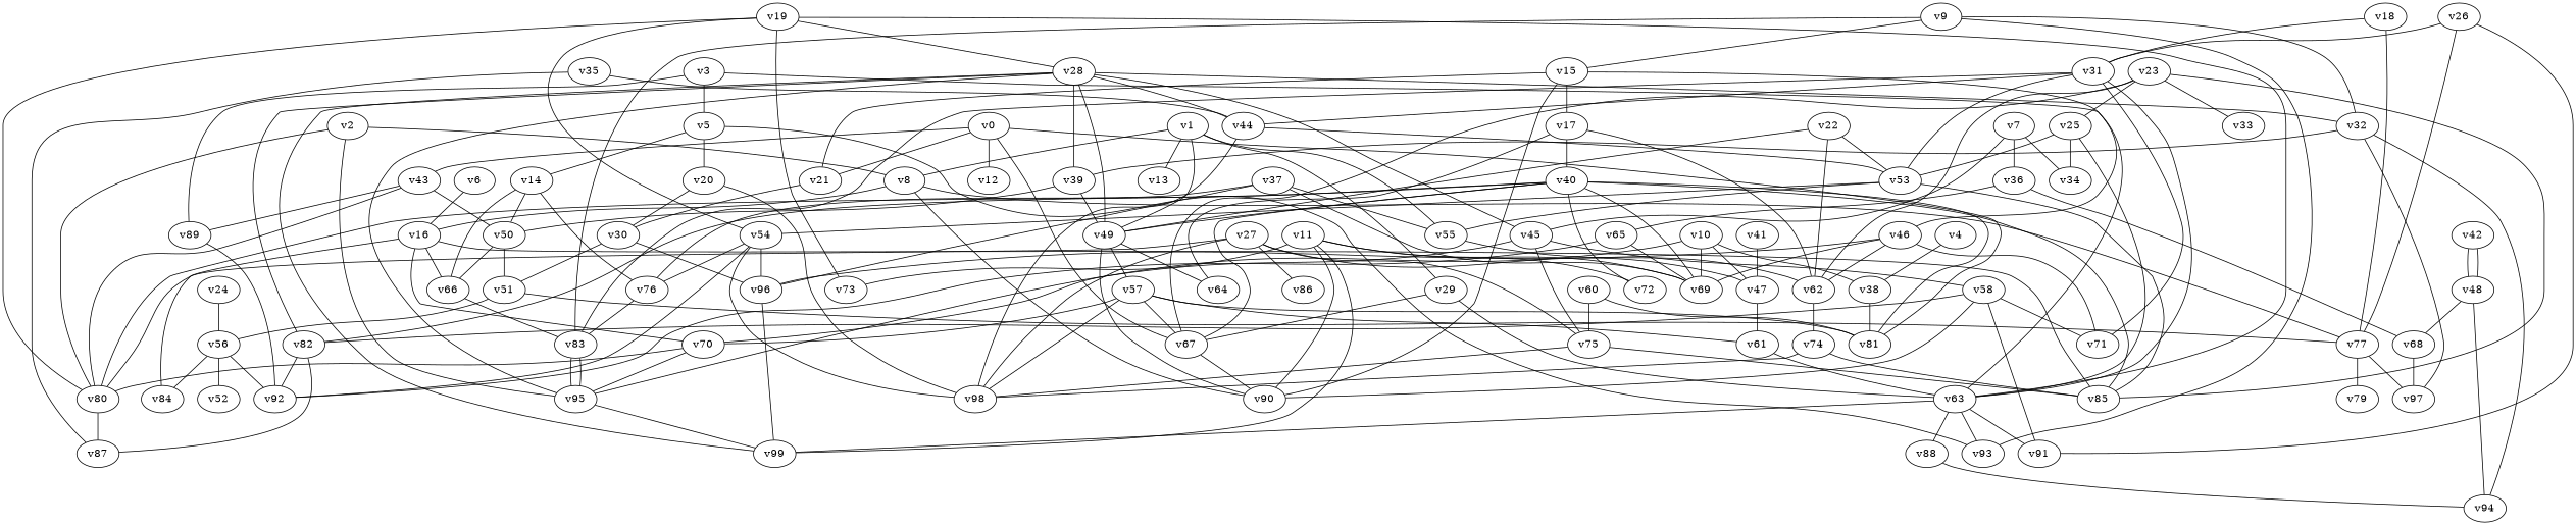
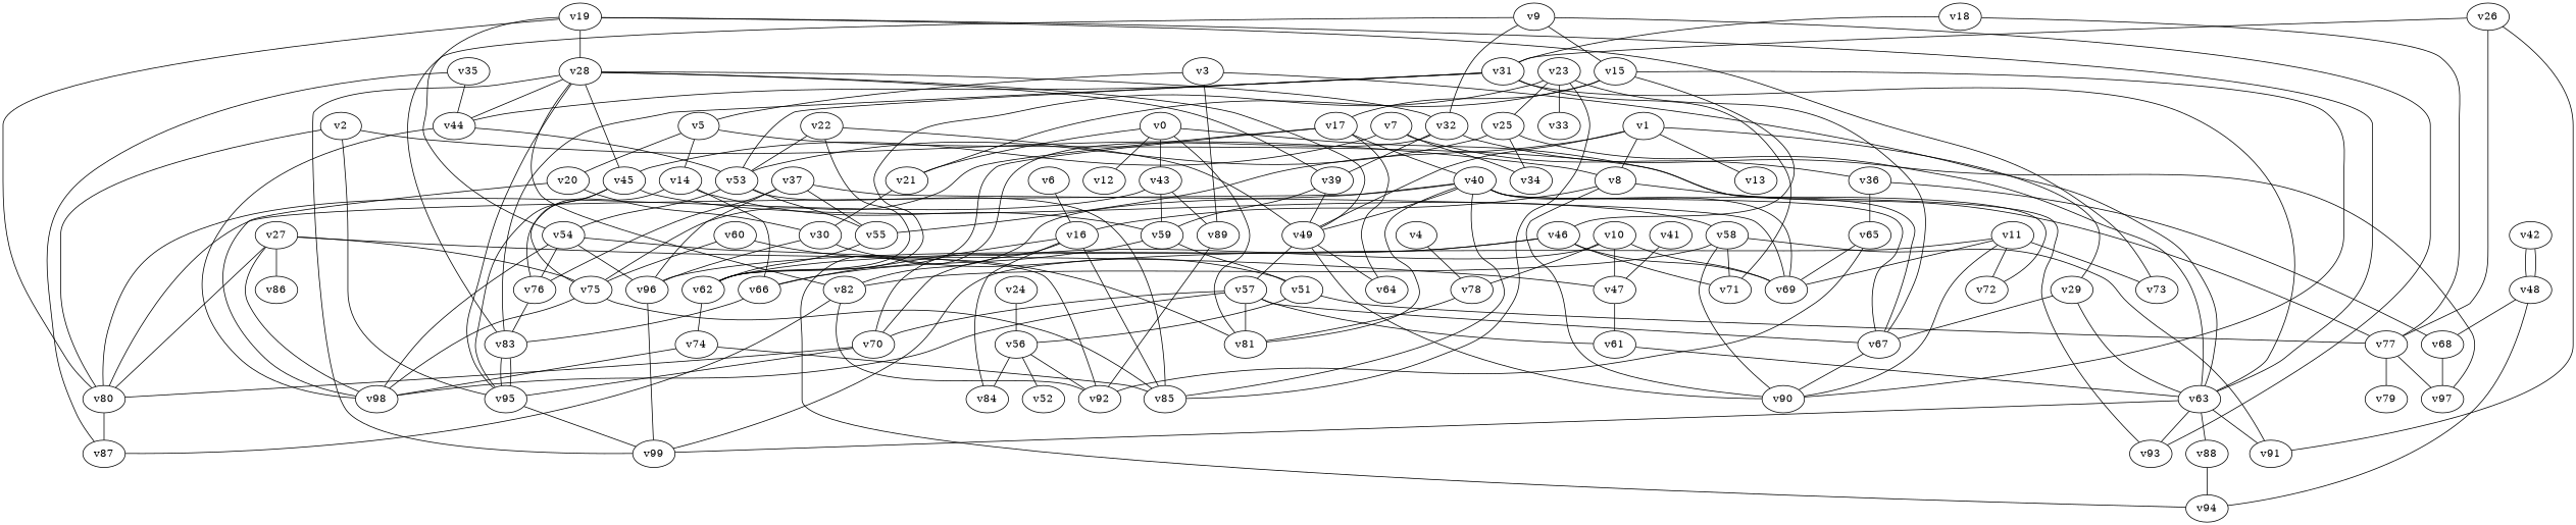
  graph {
    v35
    v87
    v44
    v98
    v53
    v21
    v30
    v96
    v51
    v99
    v77
    v56
    v15
    v90
    v17
    v46
    v75
    v62
    v64
    v40
    v71
    v69
    v48
    v94
    v68
    v97
    v1
    v8
    v55
    v29
    v49
    v13
    v16
    v63
    v67
    n36 [label=v57]
    v79
    v85
    v84
    v70
    v66
    v60
    v81
    v58
    v82
    v91
    v92
    v9
    v32
    v83
    v93
    v39
    v95
-   v50
+   v50 [label=v59]
    v88
    v74
    v26
    v31
    v54
    v72
    v80
    v28
    v45
    v52
    v24
    v76
    v11
    v73
    v37
    v23
    v25
    v33
    v34
    v2
-   v38
+   v38 [label=v78]
    v61
    v36
    v65
    v3
    v89
    v5
    v14
    v20
    v18
    v6
    v19
    v0
    v43
    v12
    v4
    v27
    v86
    v47
    v7
    v22
    v10
    v42
    v41
    v35 -- v87
    v35 -- v44
    v44 -- v98
    v44 -- v53
    v53 -- v55
    v53 -- v85
    v53 -- v54
    v21 -- v30
    v30 -- v96
    v30 -- v51
    v96 -- v99
    v51 -- v77
    v51 -- v56
    v77 -- v97
    v77 -- v79
    v56 -- v84
    v56 -- v92
    v56 -- v52
    v15 -- v21
    v15 -- v90
    v15 -- v17
    v15 -- v46
+   v17 -- v75
    v17 -- v62
    v17 -- v64
    v17 -- v40
    v46 -- v96
    v46 -- v62
    v46 -- v71
    v46 -- v69
    v75 -- v98
    v75 -- v85
    v62 -- v74
    v40 -- v69
    v40 -- v49
    v40 -- v67
    v40 -- v85
    v40 -- v81
    v40 -- v82
    v40 -- v72
    v40 -- v80
    v48 -- v94
    v48 -- v68
    v68 -- v97
    v1 -- v8
    v1 -- v55
    v1 -- v29
    v1 -- v49
    v1 -- v13
    v8 -- v77
    v8 -- v90
    v8 -- v16
    v55 -- v62
    v29 -- v63
    v29 -- v67
    v49 -- v90
    v49 -- v64
    v49 -- n36
    v16 -- v85
    v16 -- v84
    v16 -- v70
    v16 -- v66
    v63 -- v99
    v63 -- v91
    v63 -- v93
    v63 -- v88
    v67 -- v90
    n36 -- v98
    n36 -- v67
    n36 -- v70
    n36 -- v81
    n36 -- v61
    v70 -- v95
    v70 -- v80
    v66 -- v83
    v60 -- v75
    v60 -- v81
    v58 -- v90
    v58 -- v71
    v58 -- v82
    v58 -- v91
    v82 -- v87
    v82 -- v92
    v9 -- v15
    v9 -- v32
    v9 -- v83
    v9 -- v93
    v32 -- v94
    v32 -- v97
    v32 -- v39
    v83 -- v95
    v83 -- v95
    v39 -- v49
    v39 -- v50
    v95 -- v99
    v50 -- v51
    v50 -- v66
    v88 -- v94
    v74 -- v98
    v74 -- v85
    v26 -- v77
    v26 -- v91
    v26 -- v31
    v31 -- v44
    v31 -- v53
    v31 -- v71
    v31 -- v63
    v31 -- v83
    v54 -- v98
    v54 -- v96
    v54 -- v92
    v54 -- v76
    v80 -- v87
    v28 -- v44
    v28 -- v99
    v28 -- v49
    v28 -- v82
    v28 -- v32
    v28 -- v39
    v28 -- v95
    v28 -- v45
    v45 -- v75
    v45 -- v58
    v45 -- v95
    v24 -- v56
    v76 -- v83
    v11 -- v99
    v11 -- v90
    v11 -- v69
    v11 -- v72
    v11 -- v73
    v37 -- v96
    v37 -- v69
    v37 -- v55
    v37 -- v76
    v23 -- v62
    v23 -- v67
    v23 -- v85
    v23 -- v25
    v23 -- v33
    v25 -- v53
    v25 -- v63
    v25 -- v34
    v2 -- v8
    v2 -- v95
    v2 -- v80
    v38 -- v81
    v61 -- v63
    v36 -- v68
    v36 -- v65
    v65 -- v69
    v65 -- v92
    v3 -- v63
    v3 -- v89
    v3 -- v5
    v89 -- v92
    v5 -- v93
    v5 -- v14
    v5 -- v20
    v14 -- v66
    v14 -- v50
    v14 -- v76
    v20 -- v98
    v20 -- v30
    v18 -- v77
    v18 -- v31
    v6 -- v16
    v19 -- v63
    v19 -- v54
    v19 -- v80
    v19 -- v28
    v19 -- v73
    v0 -- v21
    v0 -- v67
    v0 -- v81
    v0 -- v43
    v0 -- v12
    v43 -- v50
    v43 -- v80
    v43 -- v89
    v4 -- v38
    v27 -- v98
    v27 -- v75
    v27 -- v80
    v27 -- v86
    v27 -- v47
    v47 -- v61
    v7 -- v45
    v7 -- v34
    v7 -- v36
    v22 -- v53
    v22 -- v62
    v22 -- v49
    v10 -- v69
    v10 -- v70
    v10 -- v38
    v10 -- v47
    v42 -- v48
    v42 -- v48
    v41 -- v47
  }
